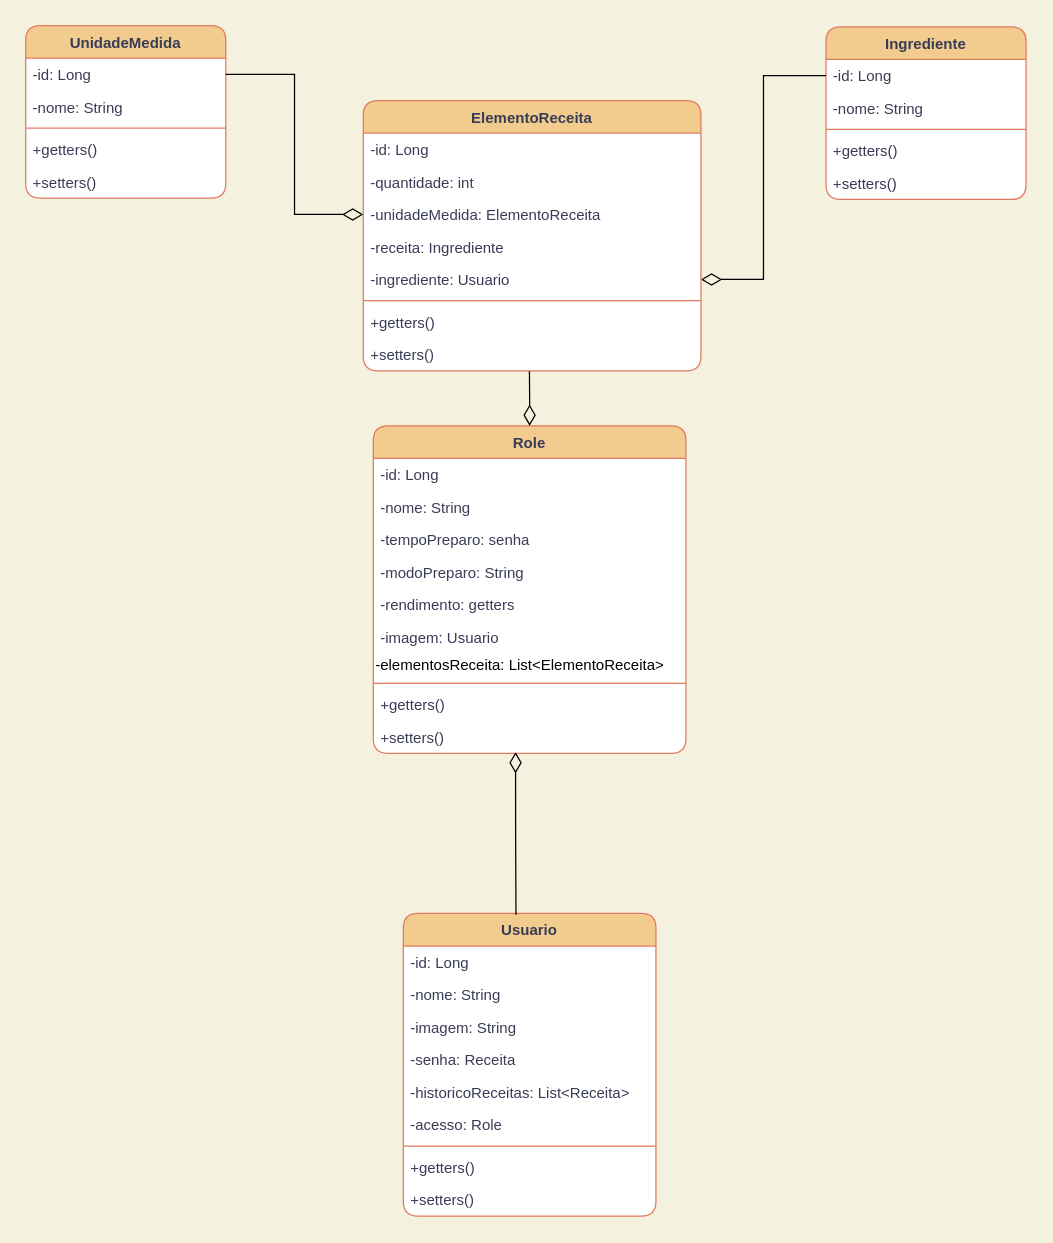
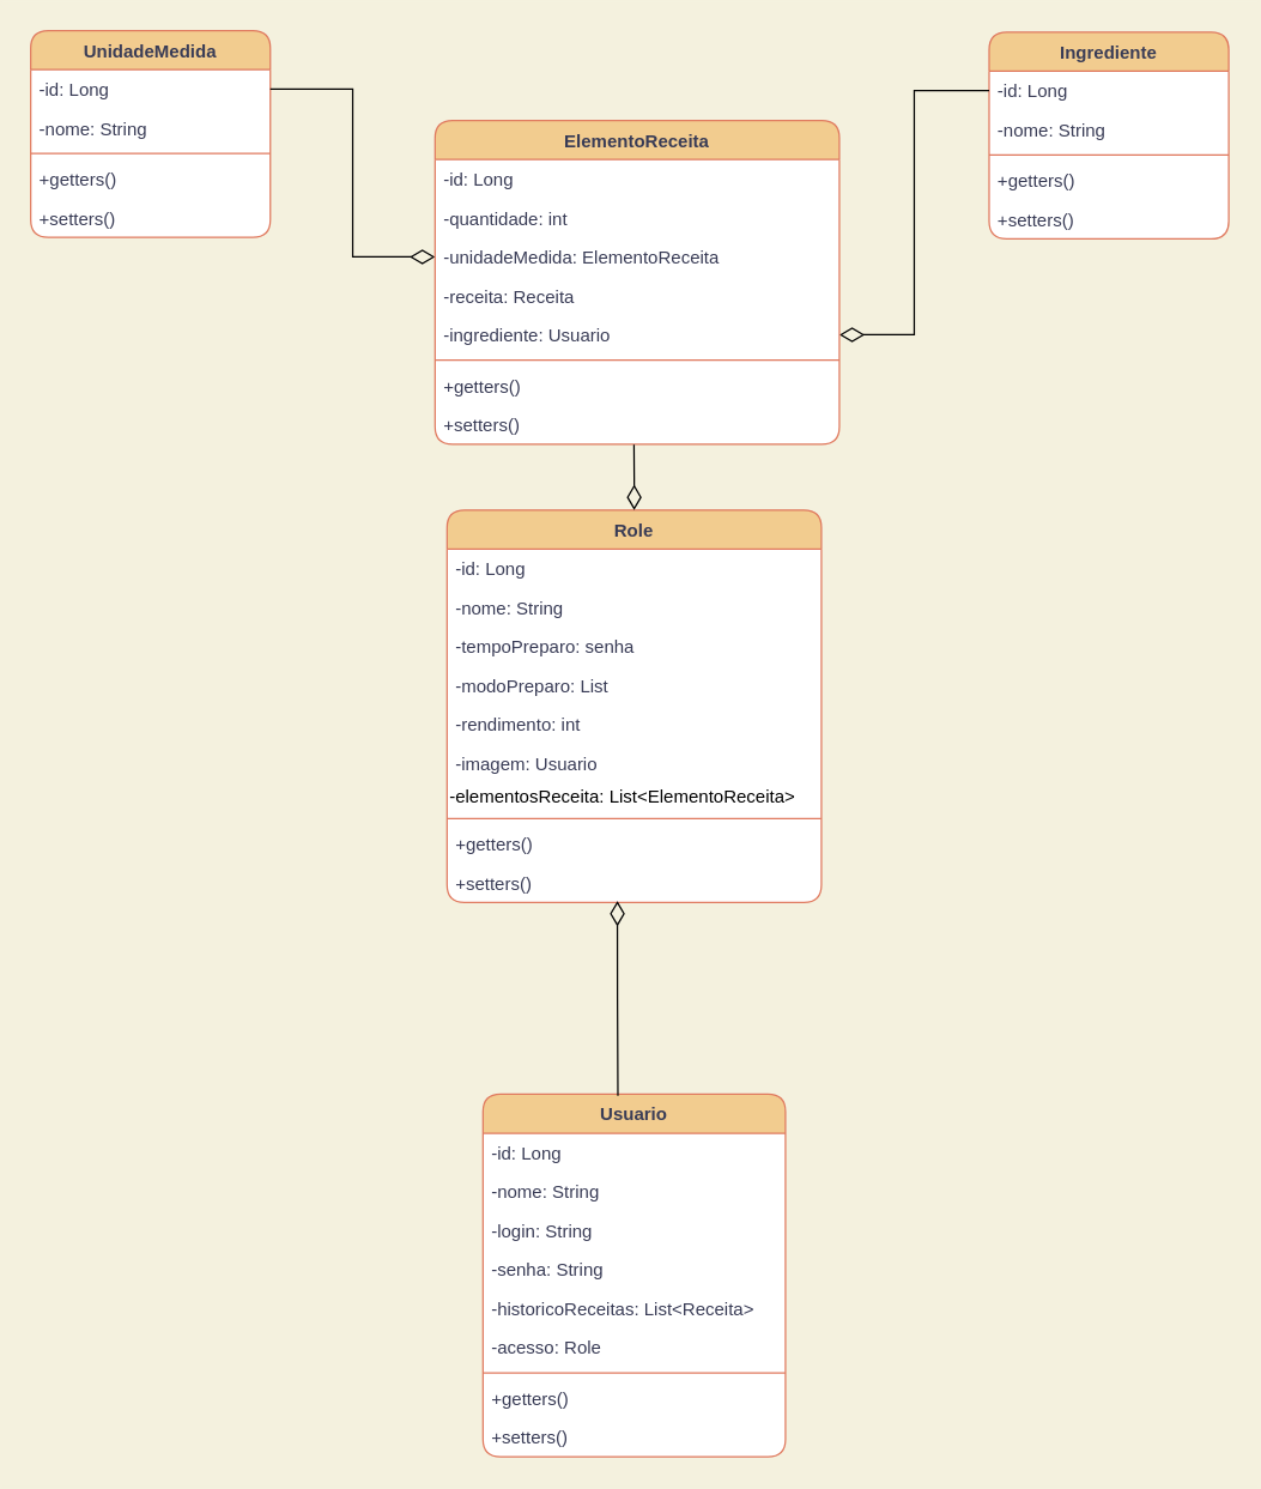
  <mxCell id="0" />
  <mxCell id="1" parent="0" />
  <mxCell id="2" value="Role" style="swimlane;fontStyle=1;childLayout=stackLayout;horizontal=1;startSize=26;horizontalStack=0;resizeParent=1;resizeParentMax=0;resizeLast=0;collapsible=1;marginBottom=0;rounded=1;sketch=0;shadow=0;labelBackgroundColor=none;labelBorderColor=none;fontColor=#393C56;glass=0;swimlaneFillColor=default;fillColor=#F2CC8F;strokeColor=#E07A5F;" parent="1" vertex="1"><mxGeometry x="298" y="340" width="250" height="262" as="geometry" /></mxCell>
  <mxCell id="3" value="-id: Long" style="text;align=left;verticalAlign=top;spacingLeft=4;spacingRight=4;overflow=hidden;rotatable=0;points=[[0,0.5],[1,0.5]];portConstraint=eastwest;rounded=1;sketch=0;shadow=0;labelBackgroundColor=none;labelBorderColor=none;fontColor=#393C56;" parent="2" vertex="1"><mxGeometry y="26" width="250" height="26" as="geometry" /></mxCell>
  <mxCell id="4" value="-nome: String" style="text;align=left;verticalAlign=top;spacingLeft=4;spacingRight=4;overflow=hidden;rotatable=0;points=[[0,0.5],[1,0.5]];portConstraint=eastwest;rounded=1;sketch=0;shadow=0;labelBackgroundColor=none;labelBorderColor=none;fontColor=#393C56;" parent="2" vertex="1"><mxGeometry y="52" width="250" height="26" as="geometry" /></mxCell>
  <mxCell id="5" value="-tempoPreparo: senha" style="text;align=left;verticalAlign=top;spacingLeft=4;spacingRight=4;overflow=hidden;rotatable=0;points=[[0,0.5],[1,0.5]];portConstraint=eastwest;rounded=1;sketch=0;shadow=0;labelBackgroundColor=none;labelBorderColor=none;fontColor=#393C56;" parent="2" vertex="1"><mxGeometry y="78" width="250" height="26" as="geometry" /></mxCell>
- <mxCell id="6" value="-modoPreparo: String" style="text;align=left;verticalAlign=top;spacingLeft=4;spacingRight=4;overflow=hidden;rotatable=0;points=[[0,0.5],[1,0.5]];portConstraint=eastwest;rounded=1;sketch=0;shadow=0;labelBackgroundColor=none;labelBorderColor=none;fontColor=#393C56;" parent="2" vertex="1"><mxGeometry y="104" width="250" height="26" as="geometry" /></mxCell>
- <mxCell id="7" value="-rendimento: getters" style="text;align=left;verticalAlign=top;spacingLeft=4;spacingRight=4;overflow=hidden;rotatable=0;points=[[0,0.5],[1,0.5]];portConstraint=eastwest;rounded=1;sketch=0;shadow=0;labelBackgroundColor=none;labelBorderColor=none;fontColor=#393C56;" parent="2" vertex="1"><mxGeometry y="130" width="250" height="26" as="geometry" /></mxCell>
+ <mxCell id="6" value="-modoPreparo: List" style="text;align=left;verticalAlign=top;spacingLeft=4;spacingRight=4;overflow=hidden;rotatable=0;points=[[0,0.5],[1,0.5]];portConstraint=eastwest;rounded=1;sketch=0;shadow=0;labelBackgroundColor=none;labelBorderColor=none;fontColor=#393C56;" parent="2" vertex="1"><mxGeometry y="104" width="250" height="26" as="geometry" /></mxCell>
+ <mxCell id="7" value="-rendimento: int" style="text;align=left;verticalAlign=top;spacingLeft=4;spacingRight=4;overflow=hidden;rotatable=0;points=[[0,0.5],[1,0.5]];portConstraint=eastwest;rounded=1;sketch=0;shadow=0;labelBackgroundColor=none;labelBorderColor=none;fontColor=#393C56;" parent="2" vertex="1"><mxGeometry y="130" width="250" height="26" as="geometry" /></mxCell>
  <mxCell id="8" value="-imagem: Usuario" style="text;align=left;verticalAlign=top;spacingLeft=4;spacingRight=4;overflow=hidden;rotatable=0;points=[[0,0.5],[1,0.5]];portConstraint=eastwest;rounded=1;sketch=0;shadow=0;labelBackgroundColor=none;labelBorderColor=none;fontColor=#393C56;" vertex="1" parent="2"><mxGeometry y="156" width="250" height="26" as="geometry" /></mxCell>
  <mxCell id="9" value="-elementosReceita: List&amp;lt;ElementoReceita&amp;gt;" style="text;html=1;resizable=0;autosize=1;align=left;verticalAlign=middle;points=[];fillColor=none;strokeColor=none;rounded=0;" parent="2" vertex="1"><mxGeometry y="182" width="250" height="20" as="geometry" /></mxCell>
  <mxCell id="10" value="" style="line;strokeWidth=1;align=left;verticalAlign=middle;spacingTop=-1;spacingLeft=3;spacingRight=3;rotatable=0;labelPosition=right;points=[];portConstraint=eastwest;rounded=1;sketch=0;shadow=0;labelBackgroundColor=none;labelBorderColor=none;fontColor=#393C56;fillColor=#F2CC8F;strokeColor=#E07A5F;" parent="2" vertex="1"><mxGeometry y="202" width="250" height="8" as="geometry" /></mxCell>
  <mxCell id="11" value="+getters()" style="text;align=left;verticalAlign=top;spacingLeft=4;spacingRight=4;overflow=hidden;rotatable=0;points=[[0,0.5],[1,0.5]];portConstraint=eastwest;rounded=1;sketch=0;shadow=0;labelBackgroundColor=none;labelBorderColor=none;fontColor=#393C56;" parent="2" vertex="1"><mxGeometry y="210" width="250" height="26" as="geometry" /></mxCell>
  <mxCell id="12" value="+setters()" style="text;align=left;verticalAlign=top;spacingLeft=4;spacingRight=4;overflow=hidden;rotatable=0;points=[[0,0.5],[1,0.5]];portConstraint=eastwest;rounded=1;sketch=0;shadow=0;labelBackgroundColor=none;labelBorderColor=none;fontColor=#393C56;" parent="2" vertex="1"><mxGeometry y="236" width="250" height="26" as="geometry" /></mxCell>
  <mxCell id="13" value="Ingrediente" style="swimlane;fontStyle=1;childLayout=stackLayout;horizontal=1;startSize=26;horizontalStack=0;resizeParent=1;resizeParentMax=0;resizeLast=0;collapsible=1;marginBottom=0;rounded=1;sketch=0;shadow=0;labelBackgroundColor=none;labelBorderColor=none;fontColor=#393C56;swimlaneFillColor=default;fillColor=#F2CC8F;strokeColor=#E07A5F;" parent="1" vertex="1"><mxGeometry x="660" y="21" width="160" height="138" as="geometry" /></mxCell>
  <mxCell id="14" value="-id: Long" style="text;align=left;verticalAlign=top;spacingLeft=4;spacingRight=4;overflow=hidden;rotatable=0;points=[[0,0.5],[1,0.5]];portConstraint=eastwest;rounded=1;sketch=0;shadow=0;labelBackgroundColor=none;labelBorderColor=none;fontColor=#393C56;" parent="13" vertex="1"><mxGeometry y="26" width="160" height="26" as="geometry" /></mxCell>
  <mxCell id="15" value="-nome: String" style="text;align=left;verticalAlign=top;spacingLeft=4;spacingRight=4;overflow=hidden;rotatable=0;points=[[0,0.5],[1,0.5]];portConstraint=eastwest;rounded=1;sketch=0;shadow=0;labelBackgroundColor=none;labelBorderColor=none;fontColor=#393C56;" parent="13" vertex="1"><mxGeometry y="52" width="160" height="26" as="geometry" /></mxCell>
  <mxCell id="16" value="" style="line;strokeWidth=1;align=left;verticalAlign=middle;spacingTop=-1;spacingLeft=3;spacingRight=3;rotatable=0;labelPosition=right;points=[];portConstraint=eastwest;rounded=1;sketch=0;shadow=0;labelBackgroundColor=none;labelBorderColor=none;fontColor=#393C56;fillColor=#F2CC8F;strokeColor=#E07A5F;" parent="13" vertex="1"><mxGeometry y="78" width="160" height="8" as="geometry" /></mxCell>
  <mxCell id="17" value="+getters()" style="text;align=left;verticalAlign=top;spacingLeft=4;spacingRight=4;overflow=hidden;rotatable=0;points=[[0,0.5],[1,0.5]];portConstraint=eastwest;rounded=1;sketch=0;shadow=0;labelBackgroundColor=none;labelBorderColor=none;fontColor=#393C56;" parent="13" vertex="1"><mxGeometry y="86" width="160" height="26" as="geometry" /></mxCell>
  <mxCell id="18" value="+setters()" style="text;align=left;verticalAlign=top;spacingLeft=4;spacingRight=4;overflow=hidden;rotatable=0;points=[[0,0.5],[1,0.5]];portConstraint=eastwest;rounded=1;sketch=0;shadow=0;labelBackgroundColor=none;labelBorderColor=none;fontColor=#393C56;" parent="13" vertex="1"><mxGeometry y="112" width="160" height="26" as="geometry" /></mxCell>
  <mxCell id="19" value="UnidadeMedida" style="swimlane;fontStyle=1;childLayout=stackLayout;horizontal=1;startSize=26;horizontalStack=0;resizeParent=1;resizeParentMax=0;resizeLast=0;collapsible=1;marginBottom=0;rounded=1;sketch=0;shadow=0;labelBackgroundColor=none;labelBorderColor=none;fontColor=#393C56;swimlaneFillColor=default;fillColor=#F2CC8F;strokeColor=#E07A5F;" parent="1" vertex="1"><mxGeometry x="20" y="20" width="160" height="138" as="geometry" /></mxCell>
  <mxCell id="20" value="-id: Long" style="text;align=left;verticalAlign=top;spacingLeft=4;spacingRight=4;overflow=hidden;rotatable=0;points=[[0,0.5],[1,0.5]];portConstraint=eastwest;rounded=1;sketch=0;shadow=0;labelBackgroundColor=none;labelBorderColor=none;fontColor=#393C56;" parent="19" vertex="1"><mxGeometry y="26" width="160" height="26" as="geometry" /></mxCell>
  <mxCell id="21" value="-nome: String" style="text;align=left;verticalAlign=top;spacingLeft=4;spacingRight=4;overflow=hidden;rotatable=0;points=[[0,0.5],[1,0.5]];portConstraint=eastwest;rounded=1;sketch=0;shadow=0;labelBackgroundColor=none;labelBorderColor=none;fontColor=#393C56;" parent="19" vertex="1"><mxGeometry y="52" width="160" height="26" as="geometry" /></mxCell>
  <mxCell id="22" value="" style="line;strokeWidth=1;align=left;verticalAlign=middle;spacingTop=-1;spacingLeft=3;spacingRight=3;rotatable=0;labelPosition=right;points=[];portConstraint=eastwest;rounded=1;sketch=0;shadow=0;labelBackgroundColor=none;labelBorderColor=none;fontColor=#393C56;fillColor=#F2CC8F;strokeColor=#E07A5F;" parent="19" vertex="1"><mxGeometry y="78" width="160" height="8" as="geometry" /></mxCell>
  <mxCell id="23" value="+getters()" style="text;align=left;verticalAlign=top;spacingLeft=4;spacingRight=4;overflow=hidden;rotatable=0;points=[[0,0.5],[1,0.5]];portConstraint=eastwest;rounded=1;sketch=0;shadow=0;labelBackgroundColor=none;labelBorderColor=none;fontColor=#393C56;" parent="19" vertex="1"><mxGeometry y="86" width="160" height="26" as="geometry" /></mxCell>
  <mxCell id="24" value="+setters()" style="text;align=left;verticalAlign=top;spacingLeft=4;spacingRight=4;overflow=hidden;rotatable=0;points=[[0,0.5],[1,0.5]];portConstraint=eastwest;rounded=1;sketch=0;shadow=0;labelBackgroundColor=none;labelBorderColor=none;fontColor=#393C56;" parent="19" vertex="1"><mxGeometry y="112" width="160" height="26" as="geometry" /></mxCell>
  <mxCell id="25" value="Usuario" style="swimlane;fontStyle=1;childLayout=stackLayout;horizontal=1;startSize=26;horizontalStack=0;resizeParent=1;resizeParentMax=0;resizeLast=0;collapsible=1;marginBottom=0;fillColor=#F2CC8F;strokeColor=#E07A5F;fontColor=#393C56;rounded=1;swimlaneFillColor=default;" parent="1" vertex="1"><mxGeometry x="322" y="730" width="202" height="242" as="geometry" /></mxCell>
  <mxCell id="26" value="-id: Long" style="text;strokeColor=none;fillColor=none;align=left;verticalAlign=top;spacingLeft=4;spacingRight=4;overflow=hidden;rotatable=0;points=[[0,0.5],[1,0.5]];portConstraint=eastwest;fontColor=#393C56;rounded=1;swimlaneFillColor=default;" parent="25" vertex="1"><mxGeometry y="26" width="202" height="26" as="geometry" /></mxCell>
  <mxCell id="27" value="-nome: String" style="text;strokeColor=none;fillColor=none;align=left;verticalAlign=top;spacingLeft=4;spacingRight=4;overflow=hidden;rotatable=0;points=[[0,0.5],[1,0.5]];portConstraint=eastwest;fontColor=#393C56;rounded=1;swimlaneFillColor=default;" parent="25" vertex="1"><mxGeometry y="52" width="202" height="26" as="geometry" /></mxCell>
- <mxCell id="28" value="-imagem: String" style="text;strokeColor=none;fillColor=none;align=left;verticalAlign=top;spacingLeft=4;spacingRight=4;overflow=hidden;rotatable=0;points=[[0,0.5],[1,0.5]];portConstraint=eastwest;fontColor=#393C56;rounded=1;swimlaneFillColor=default;" parent="25" vertex="1"><mxGeometry y="78" width="202" height="26" as="geometry" /></mxCell>
- <mxCell id="29" value="-senha: Receita" style="text;strokeColor=none;fillColor=none;align=left;verticalAlign=top;spacingLeft=4;spacingRight=4;overflow=hidden;rotatable=0;points=[[0,0.5],[1,0.5]];portConstraint=eastwest;fontColor=#393C56;rounded=1;swimlaneFillColor=default;" parent="25" vertex="1"><mxGeometry y="104" width="202" height="26" as="geometry" /></mxCell>
+ <mxCell id="28" value="-login: String" style="text;strokeColor=none;fillColor=none;align=left;verticalAlign=top;spacingLeft=4;spacingRight=4;overflow=hidden;rotatable=0;points=[[0,0.5],[1,0.5]];portConstraint=eastwest;fontColor=#393C56;rounded=1;swimlaneFillColor=default;" parent="25" vertex="1"><mxGeometry y="78" width="202" height="26" as="geometry" /></mxCell>
+ <mxCell id="29" value="-senha: String" style="text;strokeColor=none;fillColor=none;align=left;verticalAlign=top;spacingLeft=4;spacingRight=4;overflow=hidden;rotatable=0;points=[[0,0.5],[1,0.5]];portConstraint=eastwest;fontColor=#393C56;rounded=1;swimlaneFillColor=default;" parent="25" vertex="1"><mxGeometry y="104" width="202" height="26" as="geometry" /></mxCell>
  <mxCell id="30" value="-historicoReceitas: List&lt;Receita&gt;" style="text;strokeColor=none;fillColor=none;align=left;verticalAlign=top;spacingLeft=4;spacingRight=4;overflow=hidden;rotatable=0;points=[[0,0.5],[1,0.5]];portConstraint=eastwest;fontColor=#393C56;rounded=1;swimlaneFillColor=default;" parent="25" vertex="1"><mxGeometry y="130" width="202" height="26" as="geometry" /></mxCell>
  <mxCell id="31" value="-acesso: Role" style="text;strokeColor=none;fillColor=none;align=left;verticalAlign=top;spacingLeft=4;spacingRight=4;overflow=hidden;rotatable=0;points=[[0,0.5],[1,0.5]];portConstraint=eastwest;fontColor=#393C56;rounded=1;swimlaneFillColor=default;" parent="25" vertex="1"><mxGeometry y="156" width="202" height="26" as="geometry" /></mxCell>
  <mxCell id="32" value="" style="line;strokeWidth=1;fillColor=none;align=left;verticalAlign=middle;spacingTop=-1;spacingLeft=3;spacingRight=3;rotatable=0;labelPosition=right;points=[];portConstraint=eastwest;labelBackgroundColor=#F4F1DE;strokeColor=#E07A5F;fontColor=#393C56;rounded=1;swimlaneFillColor=default;" parent="25" vertex="1"><mxGeometry y="182" width="202" height="8" as="geometry" /></mxCell>
  <mxCell id="33" value="+getters()" style="text;strokeColor=none;fillColor=none;align=left;verticalAlign=top;spacingLeft=4;spacingRight=4;overflow=hidden;rotatable=0;points=[[0,0.5],[1,0.5]];portConstraint=eastwest;fontColor=#393C56;rounded=1;swimlaneFillColor=default;" parent="25" vertex="1"><mxGeometry y="190" width="202" height="26" as="geometry" /></mxCell>
  <mxCell id="34" value="+setters()" style="text;strokeColor=none;fillColor=none;align=left;verticalAlign=top;spacingLeft=4;spacingRight=4;overflow=hidden;rotatable=0;points=[[0,0.5],[1,0.5]];portConstraint=eastwest;fontColor=#393C56;rounded=1;swimlaneFillColor=default;" parent="25" vertex="1"><mxGeometry y="216" width="202" height="26" as="geometry" /></mxCell>
  <mxCell id="35" value="" style="endArrow=none;html=1;endSize=12;startArrow=diamondThin;startSize=14;startFill=0;edgeStyle=orthogonalEdgeStyle;align=left;verticalAlign=bottom;rounded=0;strokeWidth=1;exitX=1;exitY=0.5;exitDx=0;exitDy=0;endFill=0;entryX=0;entryY=0.5;entryDx=0;entryDy=0;" parent="1" source="43" target="14" edge="1"><mxGeometry x="-0.874" y="11" relative="1" as="geometry"><mxPoint x="610" y="349" as="sourcePoint" /><mxPoint x="540" y="111" as="targetPoint" /><Array as="points" /><mxPoint as="offset" /></mxGeometry></mxCell>
  <mxCell id="36" value="" style="endArrow=none;html=1;endSize=12;startArrow=diamondThin;startSize=14;startFill=0;edgeStyle=orthogonalEdgeStyle;align=left;verticalAlign=bottom;rounded=0;strokeWidth=1;endFill=0;entryX=1;entryY=0.5;entryDx=0;entryDy=0;exitX=0;exitY=0.5;exitDx=0;exitDy=0;" parent="1" source="41" target="20" edge="1"><mxGeometry x="-0.874" y="11" relative="1" as="geometry"><mxPoint x="140" y="290" as="sourcePoint" /><mxPoint x="660" y="111" as="targetPoint" /><Array as="points" /><mxPoint as="offset" /></mxGeometry></mxCell>
  <mxCell id="37" value="" style="endArrow=none;html=1;endSize=12;startArrow=diamondThin;startSize=14;startFill=0;edgeStyle=orthogonalEdgeStyle;align=left;verticalAlign=bottom;rounded=0;strokeWidth=1;endFill=0;entryX=0.446;entryY=0.004;entryDx=0;entryDy=0;entryPerimeter=0;exitX=0.455;exitY=0.962;exitDx=0;exitDy=0;exitPerimeter=0;" parent="1" source="12" target="25" edge="1"><mxGeometry x="-0.874" y="11" relative="1" as="geometry"><mxPoint x="160" y="300" as="sourcePoint" /><mxPoint x="160" y="390" as="targetPoint" /><Array as="points" /><mxPoint as="offset" /></mxGeometry></mxCell>
  <mxCell id="38" value="ElementoReceita" style="swimlane;fontStyle=1;childLayout=stackLayout;horizontal=1;startSize=26;horizontalStack=0;resizeParent=1;resizeParentMax=0;resizeLast=0;collapsible=1;marginBottom=0;rounded=1;sketch=0;shadow=0;labelBackgroundColor=none;labelBorderColor=none;fontColor=#393C56;swimlaneFillColor=default;fillColor=#F2CC8F;strokeColor=#E07A5F;" parent="1" vertex="1"><mxGeometry x="290" y="80" width="270" height="216" as="geometry" /></mxCell>
  <mxCell id="39" value="-id: Long" style="text;align=left;verticalAlign=top;spacingLeft=4;spacingRight=4;overflow=hidden;rotatable=0;points=[[0,0.5],[1,0.5]];portConstraint=eastwest;rounded=1;sketch=0;shadow=0;labelBackgroundColor=none;labelBorderColor=none;fontColor=#393C56;" parent="38" vertex="1"><mxGeometry y="26" width="270" height="26" as="geometry" /></mxCell>
  <mxCell id="40" value="-quantidade: int" style="text;align=left;verticalAlign=top;spacingLeft=4;spacingRight=4;overflow=hidden;rotatable=0;points=[[0,0.5],[1,0.5]];portConstraint=eastwest;rounded=1;sketch=0;shadow=0;labelBackgroundColor=none;labelBorderColor=none;fontColor=#393C56;" parent="38" vertex="1"><mxGeometry y="52" width="270" height="26" as="geometry" /></mxCell>
  <mxCell id="41" value="-unidadeMedida: ElementoReceita" style="text;align=left;verticalAlign=top;spacingLeft=4;spacingRight=4;overflow=hidden;rotatable=0;points=[[0,0.5],[1,0.5]];portConstraint=eastwest;rounded=1;sketch=0;shadow=0;labelBackgroundColor=none;labelBorderColor=none;fontColor=#393C56;" parent="38" vertex="1"><mxGeometry y="78" width="270" height="26" as="geometry" /></mxCell>
- <mxCell id="42" value="-receita: Ingrediente" style="text;align=left;verticalAlign=top;spacingLeft=4;spacingRight=4;overflow=hidden;rotatable=0;points=[[0,0.5],[1,0.5]];portConstraint=eastwest;rounded=1;sketch=0;shadow=0;labelBackgroundColor=none;labelBorderColor=none;fontColor=#393C56;" vertex="1" parent="38"><mxGeometry y="104" width="270" height="26" as="geometry" /></mxCell>
+ <mxCell id="42" value="-receita: Receita" style="text;align=left;verticalAlign=top;spacingLeft=4;spacingRight=4;overflow=hidden;rotatable=0;points=[[0,0.5],[1,0.5]];portConstraint=eastwest;rounded=1;sketch=0;shadow=0;labelBackgroundColor=none;labelBorderColor=none;fontColor=#393C56;" vertex="1" parent="38"><mxGeometry y="104" width="270" height="26" as="geometry" /></mxCell>
  <mxCell id="43" value="-ingrediente: Usuario" style="text;align=left;verticalAlign=top;spacingLeft=4;spacingRight=4;overflow=hidden;rotatable=0;points=[[0,0.5],[1,0.5]];portConstraint=eastwest;rounded=1;sketch=0;shadow=0;labelBackgroundColor=none;labelBorderColor=none;fontColor=#393C56;" parent="38" vertex="1"><mxGeometry y="130" width="270" height="26" as="geometry" /></mxCell>
  <mxCell id="44" value="" style="line;strokeWidth=1;align=left;verticalAlign=middle;spacingTop=-1;spacingLeft=3;spacingRight=3;rotatable=0;labelPosition=right;points=[];portConstraint=eastwest;rounded=1;sketch=0;shadow=0;labelBackgroundColor=none;labelBorderColor=none;fontColor=#393C56;fillColor=#F2CC8F;strokeColor=#E07A5F;" parent="38" vertex="1"><mxGeometry y="156" width="270" height="8" as="geometry" /></mxCell>
  <mxCell id="45" value="+getters()" style="text;align=left;verticalAlign=top;spacingLeft=4;spacingRight=4;overflow=hidden;rotatable=0;points=[[0,0.5],[1,0.5]];portConstraint=eastwest;rounded=1;sketch=0;shadow=0;labelBackgroundColor=none;labelBorderColor=none;fontColor=#393C56;" parent="38" vertex="1"><mxGeometry y="164" width="270" height="26" as="geometry" /></mxCell>
  <mxCell id="46" value="+setters()" style="text;align=left;verticalAlign=top;spacingLeft=4;spacingRight=4;overflow=hidden;rotatable=0;points=[[0,0.5],[1,0.5]];portConstraint=eastwest;rounded=1;sketch=0;shadow=0;labelBackgroundColor=none;labelBorderColor=none;fontColor=#393C56;" parent="38" vertex="1"><mxGeometry y="190" width="270" height="26" as="geometry" /></mxCell>
  <mxCell id="47" value="" style="endArrow=none;html=1;endSize=12;startArrow=diamondThin;startSize=14;startFill=0;edgeStyle=orthogonalEdgeStyle;align=left;verticalAlign=bottom;rounded=0;strokeWidth=1;exitX=0.5;exitY=0;exitDx=0;exitDy=0;endFill=0;entryX=0.492;entryY=1.016;entryDx=0;entryDy=0;entryPerimeter=0;" parent="1" source="2" target="46" edge="1"><mxGeometry x="-0.874" y="11" relative="1" as="geometry"><mxPoint x="670" y="438" as="sourcePoint" /><mxPoint x="380" y="290" as="targetPoint" /><Array as="points" /><mxPoint as="offset" /></mxGeometry></mxCell>
